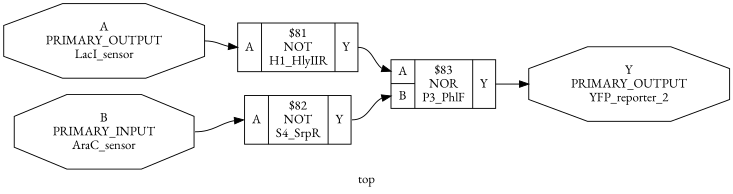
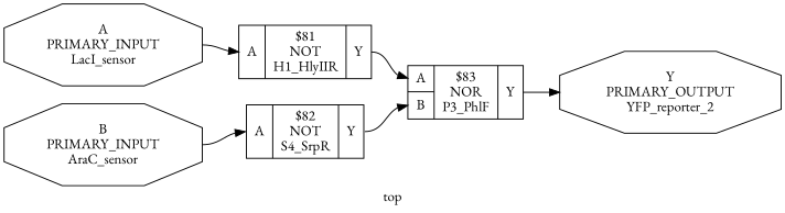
  digraph {
    label=top
    rankdir=LR
    remincross=true
    fontname="EB Garamond"
    node [shape=octagon fontname="EB Garamond"]
    edge [color=black fontcolor=black headport="p3:w" tailport="p5:e" fontname="EB Garamond"]
-   n1 [fontcolor=black label="A\nPRIMARY_OUTPUT\nLacI_sensor"]
+   n1 [fontcolor=black label="A\nPRIMARY_INPUT\nLacI_sensor"]
    n2 [label="{{<p3> A}|$81\nNOT\nH1_HlyIIR|{<p5> Y}}" shape=record]
    n3 [fontcolor=black label="B\nPRIMARY_INPUT\nAraC_sensor"]
    n4 [label="{{<p3> A}|$82\nNOT\nS4_SrpR|{<p5> Y}}" shape=record]
    n5 [fontcolor=black label="Y\nPRIMARY_OUTPUT\nYFP_reporter_2"]
    n6 [label="{{<p3> A|<p4> B}|$83\nNOR\nP3_PhlF|{<p5> Y}}" shape=record]
    n1 -> n2 [tailport=e]
    n2 -> n6
    n3 -> n4 [tailport=e]
    n4 -> n6 [headport="p4:w"]
    n6 -> n5 [headport=w]
  }
